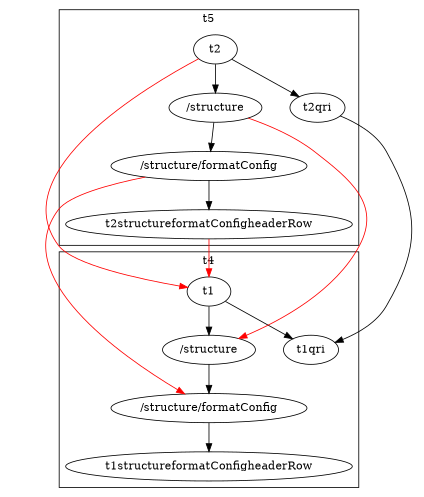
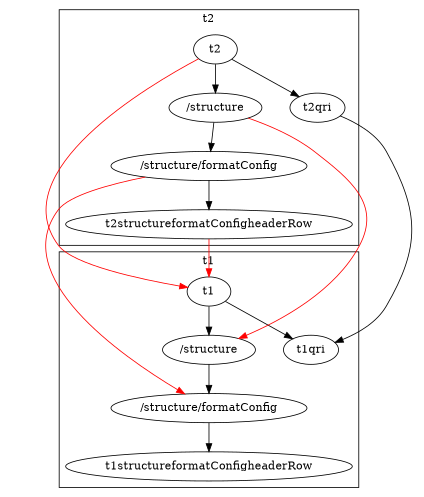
  digraph {
    t1
    t1qri
    n3 [label="/structure"]
    n4 [label="/structure/formatConfig"]
    t1structureformatConfigheaderRow
    t2
    t2qri
    n8 [label="/structure"]
    n9 [label="/structure/formatConfig"]
    t2structureformatConfigheaderRow
    subgraph cluster_1 {
-     label=t4
+     label=t1
      t1
      t1qri
      n3
      n4
      t1structureformatConfigheaderRow
    }
    subgraph cluster_2 {
-     label=t5
+     label=t2
      t2
      t2qri
      n8
      n9
      t2structureformatConfigheaderRow
    }
    t1 -> t1qri
    t1 -> n3
    n3 -> n4
    n4 -> t1structureformatConfigheaderRow
    t2 -> t1 [color=red penwidth=1.0]
    t2 -> t2qri
    t2 -> n8
    t2qri -> t1qri [color=black penwidth=1.0]
    n8 -> n3 [color=red penwidth=1.0]
    n8 -> n9
    n9 -> n4 [color=red penwidth=1.0]
    n9 -> t2structureformatConfigheaderRow
    t2structureformatConfigheaderRow -> t1 [color=red penwidth=1.0]
  }
